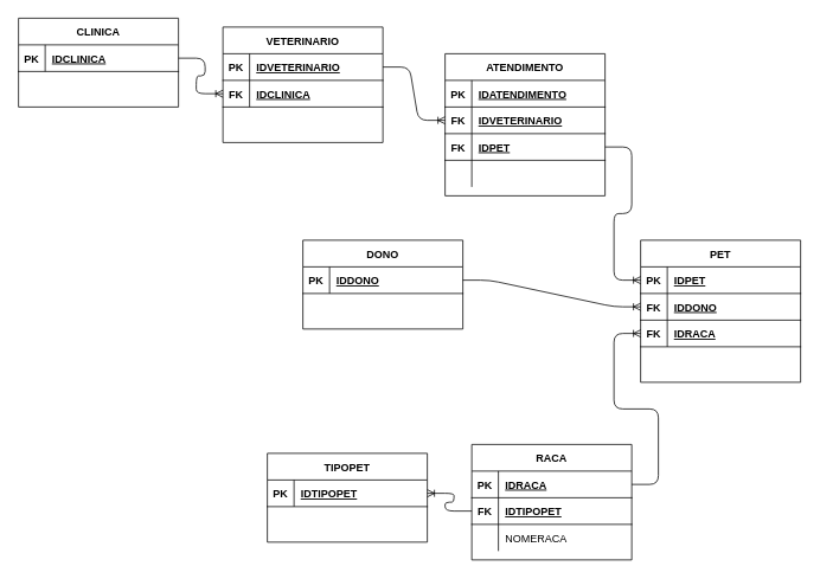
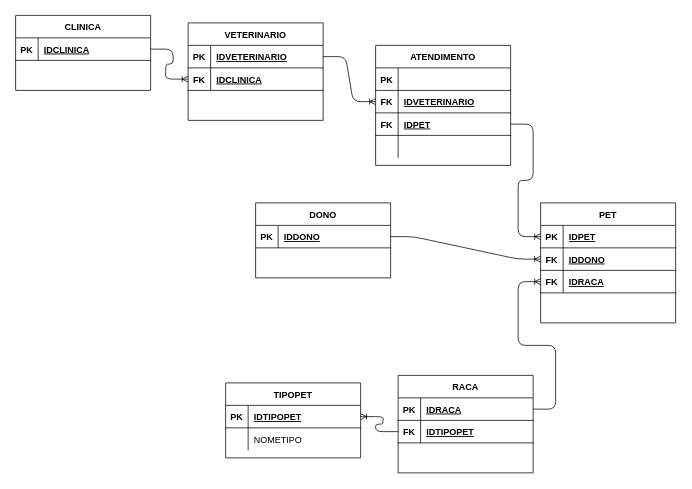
  <mxCell id="0" />
  <mxCell id="1" parent="0" />
  <mxCell id="2" value="CLINICA" style="shape=table;startSize=30;container=1;collapsible=1;childLayout=tableLayout;fixedRows=1;rowLines=0;fontStyle=1;align=center;resizeLast=1;" vertex="1" parent="1"><mxGeometry x="20" y="20" width="180" height="100" as="geometry" /></mxCell>
  <mxCell id="3" value="" style="shape=partialRectangle;collapsible=0;dropTarget=0;pointerEvents=0;fillColor=none;top=0;left=0;bottom=1;right=0;points=[[0,0.5],[1,0.5]];portConstraint=eastwest;" vertex="1" parent="2"><mxGeometry y="30" width="180" height="30" as="geometry" /></mxCell>
  <mxCell id="4" value="PK" style="shape=partialRectangle;connectable=0;fillColor=none;top=0;left=0;bottom=0;right=0;fontStyle=1;overflow=hidden;" vertex="1" parent="3"><mxGeometry width="30" height="30" as="geometry" /></mxCell>
  <mxCell id="5" value="IDCLINICA" style="shape=partialRectangle;connectable=0;fillColor=none;top=0;left=0;bottom=0;right=0;align=left;spacingLeft=6;fontStyle=5;overflow=hidden;" vertex="1" parent="3"><mxGeometry x="30" width="150" height="30" as="geometry" /></mxCell>
  <mxCell id="6" value="" style="shape=partialRectangle;collapsible=0;dropTarget=0;pointerEvents=0;fillColor=none;top=0;left=0;bottom=0;right=0;points=[[0,0.5],[1,0.5]];portConstraint=eastwest;" vertex="1" parent="2"><mxGeometry y="60" width="180" height="30" as="geometry" /></mxCell>
  <mxCell id="7" value="" style="shape=partialRectangle;connectable=0;fillColor=none;top=0;left=0;bottom=0;right=0;editable=1;overflow=hidden;" vertex="1" parent="6"><mxGeometry width="30" height="30" as="geometry" /></mxCell>
  <mxCell id="8" value="VETERINARIO" style="shape=table;startSize=30;container=1;collapsible=1;childLayout=tableLayout;fixedRows=1;rowLines=0;fontStyle=1;align=center;resizeLast=1;" vertex="1" parent="1"><mxGeometry x="250" y="30" width="180" height="130" as="geometry" /></mxCell>
  <mxCell id="9" value="" style="shape=partialRectangle;collapsible=0;dropTarget=0;pointerEvents=0;fillColor=none;top=0;left=0;bottom=1;right=0;points=[[0,0.5],[1,0.5]];portConstraint=eastwest;" vertex="1" parent="8"><mxGeometry y="30" width="180" height="30" as="geometry" /></mxCell>
  <mxCell id="10" value="PK" style="shape=partialRectangle;connectable=0;fillColor=none;top=0;left=0;bottom=0;right=0;fontStyle=1;overflow=hidden;" vertex="1" parent="9"><mxGeometry width="30" height="30" as="geometry" /></mxCell>
  <mxCell id="11" value="IDVETERINARIO" style="shape=partialRectangle;connectable=0;fillColor=none;top=0;left=0;bottom=0;right=0;align=left;spacingLeft=6;fontStyle=5;overflow=hidden;" vertex="1" parent="9"><mxGeometry x="30" width="150" height="30" as="geometry" /></mxCell>
  <mxCell id="12" value="" style="shape=partialRectangle;collapsible=0;dropTarget=0;pointerEvents=0;fillColor=none;top=0;left=0;bottom=1;right=0;points=[[0,0.5],[1,0.5]];portConstraint=eastwest;" vertex="1" parent="8"><mxGeometry y="60" width="180" height="30" as="geometry" /></mxCell>
  <mxCell id="13" value="FK" style="shape=partialRectangle;connectable=0;fillColor=none;top=0;left=0;bottom=0;right=0;fontStyle=1;overflow=hidden;" vertex="1" parent="12"><mxGeometry width="30" height="30" as="geometry" /></mxCell>
  <mxCell id="14" value="IDCLINICA" style="shape=partialRectangle;connectable=0;fillColor=none;top=0;left=0;bottom=0;right=0;align=left;spacingLeft=6;fontStyle=5;overflow=hidden;" vertex="1" parent="12"><mxGeometry x="30" width="150" height="30" as="geometry" /></mxCell>
  <mxCell id="15" value="" style="shape=partialRectangle;collapsible=0;dropTarget=0;pointerEvents=0;fillColor=none;top=0;left=0;bottom=0;right=0;points=[[0,0.5],[1,0.5]];portConstraint=eastwest;" vertex="1" parent="8"><mxGeometry y="90" width="180" height="30" as="geometry" /></mxCell>
  <mxCell id="16" value="" style="shape=partialRectangle;connectable=0;fillColor=none;top=0;left=0;bottom=0;right=0;editable=1;overflow=hidden;" vertex="1" parent="15"><mxGeometry width="30" height="30" as="geometry" /></mxCell>
  <mxCell id="17" value="ATENDIMENTO" style="shape=table;startSize=30;container=1;collapsible=1;childLayout=tableLayout;fixedRows=1;rowLines=0;fontStyle=1;align=center;resizeLast=1;" vertex="1" parent="1"><mxGeometry x="500" y="60" width="180" height="160" as="geometry" /></mxCell>
  <mxCell id="18" value="" style="shape=partialRectangle;collapsible=0;dropTarget=0;pointerEvents=0;fillColor=none;top=0;left=0;bottom=1;right=0;points=[[0,0.5],[1,0.5]];portConstraint=eastwest;" vertex="1" parent="17"><mxGeometry y="30" width="180" height="30" as="geometry" /></mxCell>
  <mxCell id="19" value="PK" style="shape=partialRectangle;connectable=0;fillColor=none;top=0;left=0;bottom=0;right=0;fontStyle=1;overflow=hidden;" vertex="1" parent="18"><mxGeometry width="30" height="30" as="geometry" /></mxCell>
- <mxCell id="20" value="IDATENDIMENTO" style="shape=partialRectangle;connectable=0;fillColor=none;top=0;left=0;bottom=0;right=0;align=left;spacingLeft=6;fontStyle=5;overflow=hidden;" vertex="1" parent="18"><mxGeometry x="30" width="150" height="30" as="geometry" /></mxCell>
  <mxCell id="21" value="" style="shape=partialRectangle;collapsible=0;dropTarget=0;pointerEvents=0;fillColor=none;top=0;left=0;bottom=1;right=0;points=[[0,0.5],[1,0.5]];portConstraint=eastwest;" vertex="1" parent="17"><mxGeometry y="60" width="180" height="30" as="geometry" /></mxCell>
  <mxCell id="22" value="FK" style="shape=partialRectangle;connectable=0;fillColor=none;top=0;left=0;bottom=0;right=0;fontStyle=1;overflow=hidden;" vertex="1" parent="21"><mxGeometry width="30" height="30" as="geometry" /></mxCell>
  <mxCell id="23" value="IDVETERINARIO" style="shape=partialRectangle;connectable=0;fillColor=none;top=0;left=0;bottom=0;right=0;align=left;spacingLeft=6;fontStyle=5;overflow=hidden;" vertex="1" parent="21"><mxGeometry x="30" width="150" height="30" as="geometry" /></mxCell>
  <mxCell id="24" value="" style="shape=partialRectangle;collapsible=0;dropTarget=0;pointerEvents=0;fillColor=none;top=0;left=0;bottom=1;right=0;points=[[0,0.5],[1,0.5]];portConstraint=eastwest;" vertex="1" parent="17"><mxGeometry y="90" width="180" height="30" as="geometry" /></mxCell>
  <mxCell id="25" value="FK" style="shape=partialRectangle;connectable=0;fillColor=none;top=0;left=0;bottom=0;right=0;fontStyle=1;overflow=hidden;" vertex="1" parent="24"><mxGeometry width="30" height="30" as="geometry" /></mxCell>
  <mxCell id="26" value="IDPET" style="shape=partialRectangle;connectable=0;fillColor=none;top=0;left=0;bottom=0;right=0;align=left;spacingLeft=6;fontStyle=5;overflow=hidden;" vertex="1" parent="24"><mxGeometry x="30" width="150" height="30" as="geometry" /></mxCell>
  <mxCell id="27" value="" style="shape=partialRectangle;collapsible=0;dropTarget=0;pointerEvents=0;fillColor=none;top=0;left=0;bottom=0;right=0;points=[[0,0.5],[1,0.5]];portConstraint=eastwest;" vertex="1" parent="17"><mxGeometry y="120" width="180" height="30" as="geometry" /></mxCell>
  <mxCell id="28" value="" style="shape=partialRectangle;connectable=0;fillColor=none;top=0;left=0;bottom=0;right=0;editable=1;overflow=hidden;" vertex="1" parent="27"><mxGeometry width="30" height="30" as="geometry" /></mxCell>
  <mxCell id="29" value="" style="shape=partialRectangle;connectable=0;fillColor=none;top=0;left=0;bottom=0;right=0;align=left;spacingLeft=6;overflow=hidden;" vertex="1" parent="27"><mxGeometry x="30" width="150" height="30" as="geometry" /></mxCell>
  <mxCell id="30" value="RACA" style="shape=table;startSize=30;container=1;collapsible=1;childLayout=tableLayout;fixedRows=1;rowLines=0;fontStyle=1;align=center;resizeLast=1;" vertex="1" parent="1"><mxGeometry x="530" y="500" width="180" height="130" as="geometry" /></mxCell>
  <mxCell id="31" value="" style="shape=partialRectangle;collapsible=0;dropTarget=0;pointerEvents=0;fillColor=none;top=0;left=0;bottom=1;right=0;points=[[0,0.5],[1,0.5]];portConstraint=eastwest;" vertex="1" parent="30"><mxGeometry y="30" width="180" height="30" as="geometry" /></mxCell>
  <mxCell id="32" value="PK" style="shape=partialRectangle;connectable=0;fillColor=none;top=0;left=0;bottom=0;right=0;fontStyle=1;overflow=hidden;" vertex="1" parent="31"><mxGeometry width="30" height="30" as="geometry" /></mxCell>
  <mxCell id="33" value="IDRACA" style="shape=partialRectangle;connectable=0;fillColor=none;top=0;left=0;bottom=0;right=0;align=left;spacingLeft=6;fontStyle=5;overflow=hidden;" vertex="1" parent="31"><mxGeometry x="30" width="150" height="30" as="geometry" /></mxCell>
  <mxCell id="34" value="" style="shape=partialRectangle;collapsible=0;dropTarget=0;pointerEvents=0;fillColor=none;top=0;left=0;bottom=1;right=0;points=[[0,0.5],[1,0.5]];portConstraint=eastwest;" vertex="1" parent="30"><mxGeometry y="60" width="180" height="30" as="geometry" /></mxCell>
  <mxCell id="35" value="FK" style="shape=partialRectangle;connectable=0;fillColor=none;top=0;left=0;bottom=0;right=0;fontStyle=1;overflow=hidden;" vertex="1" parent="34"><mxGeometry width="30" height="30" as="geometry" /></mxCell>
  <mxCell id="36" value="IDTIPOPET" style="shape=partialRectangle;connectable=0;fillColor=none;top=0;left=0;bottom=0;right=0;align=left;spacingLeft=6;fontStyle=5;overflow=hidden;" vertex="1" parent="34"><mxGeometry x="30" width="150" height="30" as="geometry" /></mxCell>
  <mxCell id="37" value="" style="shape=partialRectangle;collapsible=0;dropTarget=0;pointerEvents=0;fillColor=none;top=0;left=0;bottom=0;right=0;points=[[0,0.5],[1,0.5]];portConstraint=eastwest;" vertex="1" parent="30"><mxGeometry y="90" width="180" height="30" as="geometry" /></mxCell>
  <mxCell id="38" value="" style="shape=partialRectangle;connectable=0;fillColor=none;top=0;left=0;bottom=0;right=0;editable=1;overflow=hidden;" vertex="1" parent="37"><mxGeometry width="30" height="30" as="geometry" /></mxCell>
- <mxCell id="39" value="NOMERACA" style="shape=partialRectangle;connectable=0;fillColor=none;top=0;left=0;bottom=0;right=0;align=left;spacingLeft=6;overflow=hidden;" vertex="1" parent="37"><mxGeometry x="30" width="150" height="30" as="geometry" /></mxCell>
  <mxCell id="40" value="DONO" style="shape=table;startSize=30;container=1;collapsible=1;childLayout=tableLayout;fixedRows=1;rowLines=0;fontStyle=1;align=center;resizeLast=1;" vertex="1" parent="1"><mxGeometry x="340" y="270" width="180" height="100" as="geometry" /></mxCell>
  <mxCell id="41" value="" style="shape=partialRectangle;collapsible=0;dropTarget=0;pointerEvents=0;fillColor=none;top=0;left=0;bottom=1;right=0;points=[[0,0.5],[1,0.5]];portConstraint=eastwest;" vertex="1" parent="40"><mxGeometry y="30" width="180" height="30" as="geometry" /></mxCell>
  <mxCell id="42" value="PK" style="shape=partialRectangle;connectable=0;fillColor=none;top=0;left=0;bottom=0;right=0;fontStyle=1;overflow=hidden;" vertex="1" parent="41"><mxGeometry width="30" height="30" as="geometry" /></mxCell>
  <mxCell id="43" value="IDDONO" style="shape=partialRectangle;connectable=0;fillColor=none;top=0;left=0;bottom=0;right=0;align=left;spacingLeft=6;fontStyle=5;overflow=hidden;" vertex="1" parent="41"><mxGeometry x="30" width="150" height="30" as="geometry" /></mxCell>
  <mxCell id="44" value="" style="shape=partialRectangle;collapsible=0;dropTarget=0;pointerEvents=0;fillColor=none;top=0;left=0;bottom=0;right=0;points=[[0,0.5],[1,0.5]];portConstraint=eastwest;" vertex="1" parent="40"><mxGeometry y="60" width="180" height="30" as="geometry" /></mxCell>
  <mxCell id="45" value="" style="shape=partialRectangle;connectable=0;fillColor=none;top=0;left=0;bottom=0;right=0;editable=1;overflow=hidden;" vertex="1" parent="44"><mxGeometry width="30" height="30" as="geometry" /></mxCell>
  <mxCell id="46" value="PET" style="shape=table;startSize=30;container=1;collapsible=1;childLayout=tableLayout;fixedRows=1;rowLines=0;fontStyle=1;align=center;resizeLast=1;" vertex="1" parent="1"><mxGeometry x="720" y="270" width="180" height="160" as="geometry" /></mxCell>
  <mxCell id="47" value="" style="shape=partialRectangle;collapsible=0;dropTarget=0;pointerEvents=0;fillColor=none;top=0;left=0;bottom=1;right=0;points=[[0,0.5],[1,0.5]];portConstraint=eastwest;" vertex="1" parent="46"><mxGeometry y="30" width="180" height="30" as="geometry" /></mxCell>
  <mxCell id="48" value="PK" style="shape=partialRectangle;connectable=0;fillColor=none;top=0;left=0;bottom=0;right=0;fontStyle=1;overflow=hidden;" vertex="1" parent="47"><mxGeometry width="30" height="30" as="geometry" /></mxCell>
  <mxCell id="49" value="IDPET" style="shape=partialRectangle;connectable=0;fillColor=none;top=0;left=0;bottom=0;right=0;align=left;spacingLeft=6;fontStyle=5;overflow=hidden;" vertex="1" parent="47"><mxGeometry x="30" width="150" height="30" as="geometry" /></mxCell>
  <mxCell id="50" value="" style="shape=partialRectangle;collapsible=0;dropTarget=0;pointerEvents=0;fillColor=none;top=0;left=0;bottom=1;right=0;points=[[0,0.5],[1,0.5]];portConstraint=eastwest;" vertex="1" parent="46"><mxGeometry y="60" width="180" height="30" as="geometry" /></mxCell>
  <mxCell id="51" value="FK" style="shape=partialRectangle;connectable=0;fillColor=none;top=0;left=0;bottom=0;right=0;fontStyle=1;overflow=hidden;" vertex="1" parent="50"><mxGeometry width="30" height="30" as="geometry" /></mxCell>
  <mxCell id="52" value="IDDONO" style="shape=partialRectangle;connectable=0;fillColor=none;top=0;left=0;bottom=0;right=0;align=left;spacingLeft=6;fontStyle=5;overflow=hidden;" vertex="1" parent="50"><mxGeometry x="30" width="150" height="30" as="geometry" /></mxCell>
  <mxCell id="53" value="" style="shape=partialRectangle;collapsible=0;dropTarget=0;pointerEvents=0;fillColor=none;top=0;left=0;bottom=1;right=0;points=[[0,0.5],[1,0.5]];portConstraint=eastwest;" vertex="1" parent="46"><mxGeometry y="90" width="180" height="30" as="geometry" /></mxCell>
  <mxCell id="54" value="FK" style="shape=partialRectangle;connectable=0;fillColor=none;top=0;left=0;bottom=0;right=0;fontStyle=1;overflow=hidden;" vertex="1" parent="53"><mxGeometry width="30" height="30" as="geometry" /></mxCell>
  <mxCell id="55" value="IDRACA" style="shape=partialRectangle;connectable=0;fillColor=none;top=0;left=0;bottom=0;right=0;align=left;spacingLeft=6;fontStyle=5;overflow=hidden;" vertex="1" parent="53"><mxGeometry x="30" width="150" height="30" as="geometry" /></mxCell>
  <mxCell id="56" value="" style="shape=partialRectangle;collapsible=0;dropTarget=0;pointerEvents=0;fillColor=none;top=0;left=0;bottom=0;right=0;points=[[0,0.5],[1,0.5]];portConstraint=eastwest;" vertex="1" parent="46"><mxGeometry y="120" width="180" height="30" as="geometry" /></mxCell>
  <mxCell id="57" value="" style="shape=partialRectangle;connectable=0;fillColor=none;top=0;left=0;bottom=0;right=0;editable=1;overflow=hidden;" vertex="1" parent="56"><mxGeometry width="30" height="30" as="geometry" /></mxCell>
  <mxCell id="58" value="TIPOPET" style="shape=table;startSize=30;container=1;collapsible=1;childLayout=tableLayout;fixedRows=1;rowLines=0;fontStyle=1;align=center;resizeLast=1;" vertex="1" parent="1"><mxGeometry x="300" y="510" width="180" height="100" as="geometry" /></mxCell>
  <mxCell id="59" value="" style="shape=partialRectangle;collapsible=0;dropTarget=0;pointerEvents=0;fillColor=none;top=0;left=0;bottom=1;right=0;points=[[0,0.5],[1,0.5]];portConstraint=eastwest;" vertex="1" parent="58"><mxGeometry y="30" width="180" height="30" as="geometry" /></mxCell>
  <mxCell id="60" value="PK" style="shape=partialRectangle;connectable=0;fillColor=none;top=0;left=0;bottom=0;right=0;fontStyle=1;overflow=hidden;" vertex="1" parent="59"><mxGeometry width="30" height="30" as="geometry" /></mxCell>
  <mxCell id="61" value="IDTIPOPET" style="shape=partialRectangle;connectable=0;fillColor=none;top=0;left=0;bottom=0;right=0;align=left;spacingLeft=6;fontStyle=5;overflow=hidden;" vertex="1" parent="59"><mxGeometry x="30" width="150" height="30" as="geometry" /></mxCell>
  <mxCell id="62" value="" style="shape=partialRectangle;collapsible=0;dropTarget=0;pointerEvents=0;fillColor=none;top=0;left=0;bottom=0;right=0;points=[[0,0.5],[1,0.5]];portConstraint=eastwest;" vertex="1" parent="58"><mxGeometry y="60" width="180" height="30" as="geometry" /></mxCell>
  <mxCell id="63" value="" style="shape=partialRectangle;connectable=0;fillColor=none;top=0;left=0;bottom=0;right=0;editable=1;overflow=hidden;" vertex="1" parent="62"><mxGeometry width="30" height="30" as="geometry" /></mxCell>
+ <mxCell id="64" value="NOMETIPO" style="shape=partialRectangle;connectable=0;fillColor=none;top=0;left=0;bottom=0;right=0;align=left;spacingLeft=6;overflow=hidden;" vertex="1" parent="62"><mxGeometry x="30" width="150" height="30" as="geometry" /></mxCell>
  <mxCell id="65" value="" style="edgeStyle=entityRelationEdgeStyle;fontSize=12;html=1;endArrow=ERoneToMany;entryX=0;entryY=0.5;entryDx=0;entryDy=0;exitX=1;exitY=0.5;exitDx=0;exitDy=0;" edge="1" parent="1" source="9" target="21"><mxGeometry width="100" height="100" relative="1" as="geometry"><mxPoint x="210" y="310" as="sourcePoint" /><mxPoint x="310" y="210" as="targetPoint" /></mxGeometry></mxCell>
  <mxCell id="66" value="" style="edgeStyle=entityRelationEdgeStyle;fontSize=12;html=1;endArrow=ERoneToMany;entryX=0;entryY=0.5;entryDx=0;entryDy=0;exitX=1;exitY=0.5;exitDx=0;exitDy=0;" edge="1" parent="1" source="3" target="12"><mxGeometry width="100" height="100" relative="1" as="geometry"><mxPoint x="100" y="270" as="sourcePoint" /><mxPoint x="200" y="230" as="targetPoint" /></mxGeometry></mxCell>
  <mxCell id="67" value="" style="edgeStyle=entityRelationEdgeStyle;fontSize=12;html=1;endArrow=ERoneToMany;entryX=0;entryY=0.5;entryDx=0;entryDy=0;exitX=1;exitY=0.5;exitDx=0;exitDy=0;" edge="1" parent="1" source="24" target="47"><mxGeometry width="100" height="100" relative="1" as="geometry"><mxPoint x="120" y="300" as="sourcePoint" /><mxPoint x="220" y="200" as="targetPoint" /></mxGeometry></mxCell>
  <mxCell id="68" value="" style="edgeStyle=entityRelationEdgeStyle;fontSize=12;html=1;endArrow=ERoneToMany;exitX=1;exitY=0.5;exitDx=0;exitDy=0;entryX=0;entryY=0.5;entryDx=0;entryDy=0;" edge="1" parent="1" source="41" target="50"><mxGeometry width="100" height="100" relative="1" as="geometry"><mxPoint x="330" y="410" as="sourcePoint" /><mxPoint x="590" y="380" as="targetPoint" /></mxGeometry></mxCell>
  <mxCell id="69" value="" style="edgeStyle=entityRelationEdgeStyle;fontSize=12;html=1;endArrow=ERoneToMany;entryX=1;entryY=0.5;entryDx=0;entryDy=0;exitX=0;exitY=0.5;exitDx=0;exitDy=0;" edge="1" parent="1" source="34" target="59"><mxGeometry width="100" height="100" relative="1" as="geometry"><mxPoint x="520" y="460" as="sourcePoint" /><mxPoint x="430" y="310" as="targetPoint" /></mxGeometry></mxCell>
  <mxCell id="70" value="" style="edgeStyle=entityRelationEdgeStyle;fontSize=12;html=1;endArrow=ERoneToMany;entryX=0;entryY=0.5;entryDx=0;entryDy=0;exitX=1;exitY=0.5;exitDx=0;exitDy=0;" edge="1" parent="1" source="31" target="53"><mxGeometry width="100" height="100" relative="1" as="geometry"><mxPoint x="330" y="410" as="sourcePoint" /><mxPoint x="430" y="310" as="targetPoint" /></mxGeometry></mxCell>
